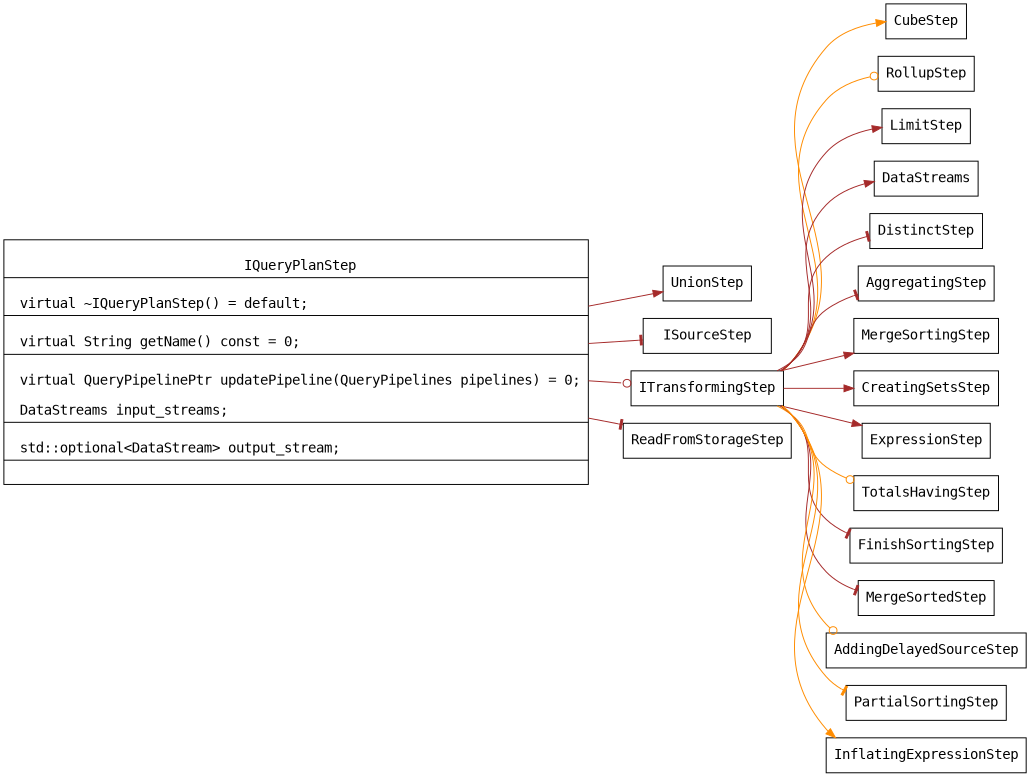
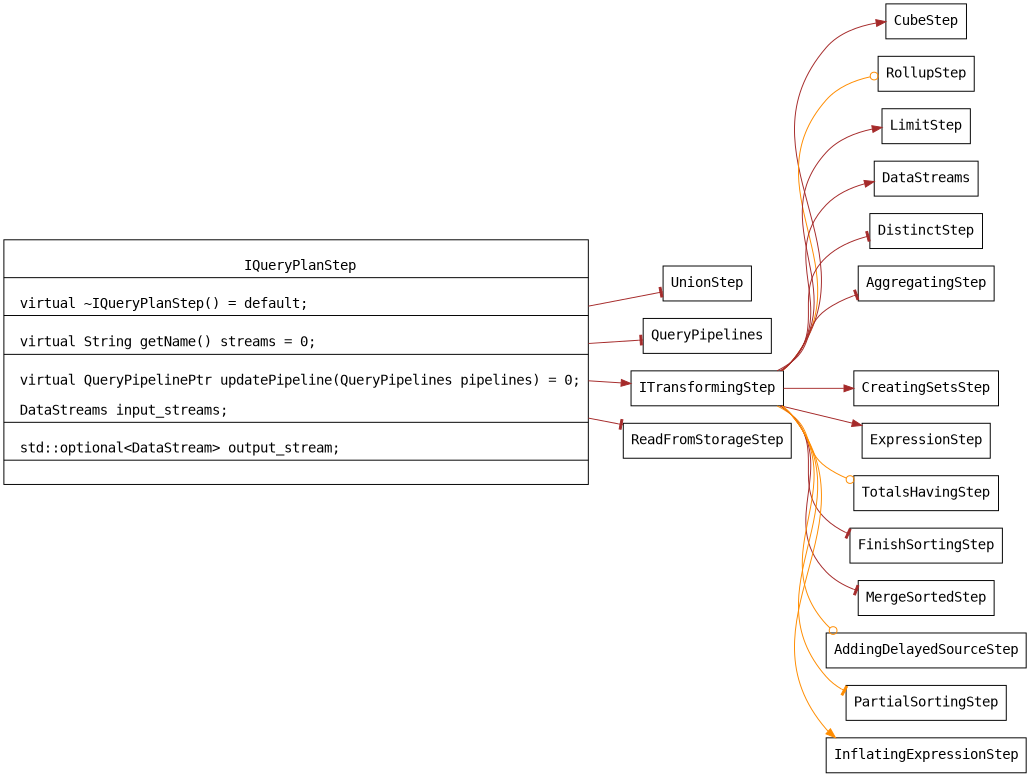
  digraph {
    fontname="DejaVu Sans Mono"
    newrank=true
    rankdir=LR
    node [fontname="DejaVu Sans Mono" shape=box]
    edge [arrowhead=tee color=brown fontname="DejaVu Sans Mono"]
-   n1 [label="{{\n      IQueryPlanStep|\n        virtual ~IQueryPlanStep() = default;\l|\n        virtual String getName() const = 0;\l|\n        virtual QueryPipelinePtr updatePipeline(QueryPipelines pipelines) = 0;\l\n          DataStreams input_streams;\l|\n          std::optional\<DataStream\> output_stream;\l|\n    }}" shape=record]
+   n1 [label="{{\n      IQueryPlanStep|\n        virtual ~IQueryPlanStep() = default;\l|\n        virtual String getName() streams = 0;\l|\n        virtual QueryPipelinePtr updatePipeline(QueryPipelines pipelines) = 0;\l\n          DataStreams input_streams;\l|\n          std::optional\<DataStream\> output_stream;\l|\n    }}" shape=record]
    UnionStep
-   ISourceStep
+   ISourceStep [label=QueryPipelines]
    ITransformingStep
    ReadFromStorageStep
    CubeStep
    RollupStep
    LimitStep
    n9 [label=DataStreams]
    DistinctStep
    AggregatingStep
-   MergeSortingStep
    CreatingSetsStep
    ExpressionStep
    TotalsHavingStep
    FinishSortingStep
    MergeSortedStep
    AddingDelayedSourceStep
    PartialSortingStep
    InflatingExpressionStep
-   n1 -> UnionStep [arrowhead=normal]
+   n1 -> UnionStep
    n1 -> ISourceStep
-   n1 -> ITransformingStep [arrowhead=odot]
+   n1 -> ITransformingStep [arrowhead=normal]
    n1 -> ReadFromStorageStep
-   ITransformingStep -> CubeStep [arrowhead=normal color=darkorange]
+   ITransformingStep -> CubeStep [arrowhead=normal]
    ITransformingStep -> RollupStep [arrowhead=odot color=darkorange]
    ITransformingStep -> LimitStep [arrowhead=normal]
    ITransformingStep -> n9 [arrowhead=normal]
    ITransformingStep -> DistinctStep
    ITransformingStep -> AggregatingStep
-   ITransformingStep -> MergeSortingStep [arrowhead=normal]
    ITransformingStep -> CreatingSetsStep [arrowhead=normal]
    ITransformingStep -> ExpressionStep [arrowhead=normal]
    ITransformingStep -> TotalsHavingStep [arrowhead=odot color=darkorange]
    ITransformingStep -> FinishSortingStep
    ITransformingStep -> MergeSortedStep
    ITransformingStep -> AddingDelayedSourceStep [arrowhead=odot color=darkorange]
    ITransformingStep -> PartialSortingStep [color=darkorange]
    ITransformingStep -> InflatingExpressionStep [arrowhead=normal color=darkorange]
  }
